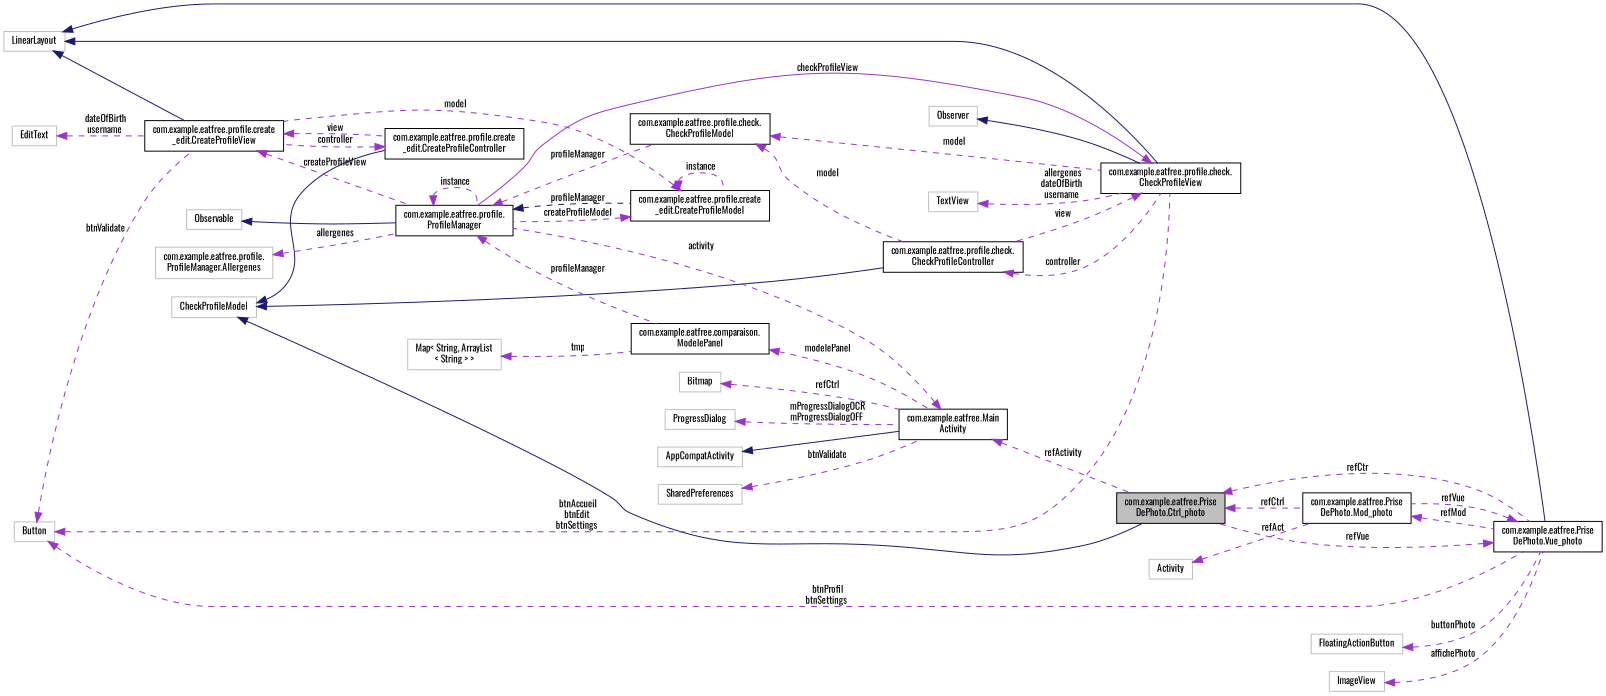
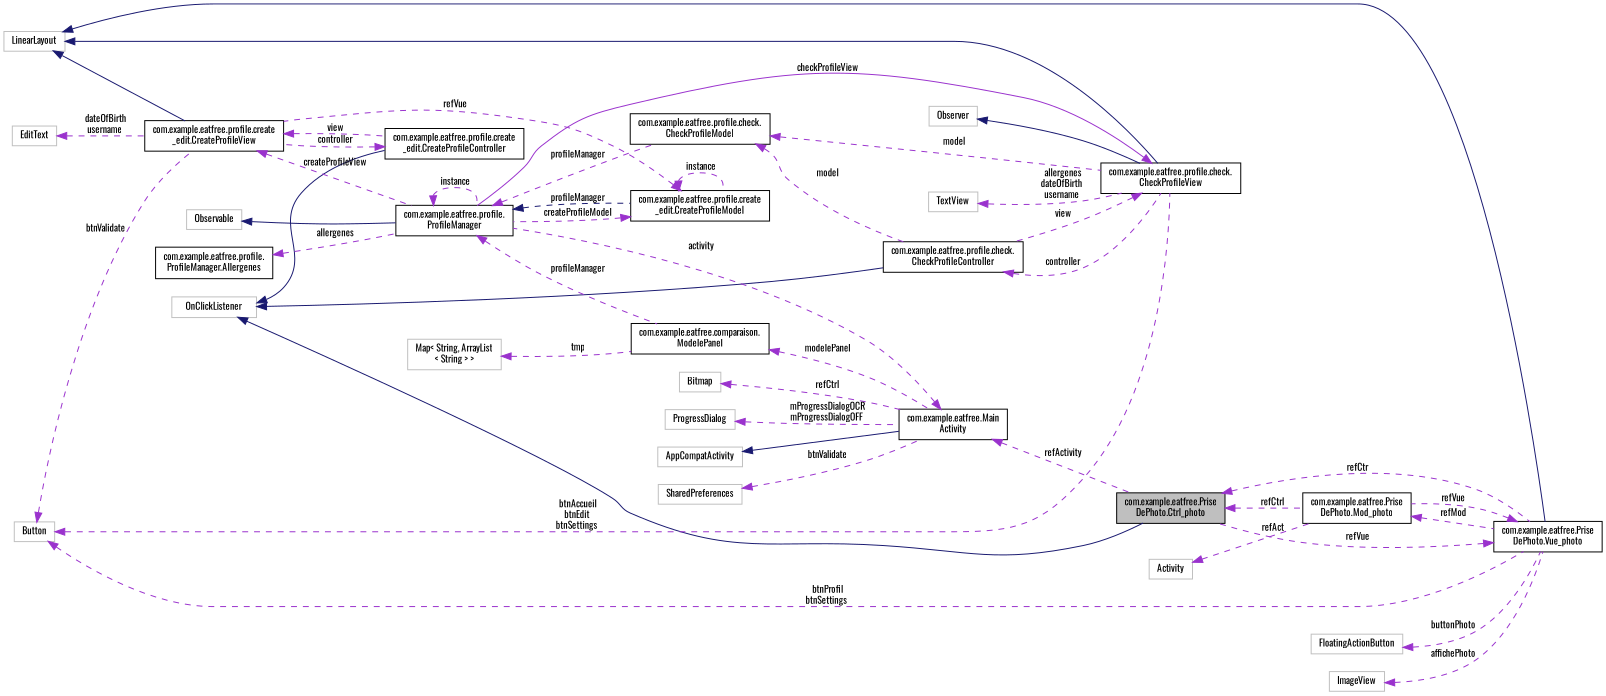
  digraph {
    fontname=Oswald
    rankdir=LR
    node [color=grey75 fillcolor=white fontname=Oswald fontsize=10 shape=record style=filled]
    edge [color=darkorchid3 dir=back fontname=Oswald fontsize=10 labelfontname=Helvetica labelfontsize=10 style=dashed]
    n1 [color=black fillcolor=grey75 fontcolor=black height=0.2 label="com.example.eatfree.Prise\lDePhoto.Ctrl_photo" width=0.4]
    n2 [color=black height=0.2 label="com.example.eatfree.Prise\lDePhoto.Mod_photo" width=0.4]
    n3 [color=black height=0.2 label="com.example.eatfree.Prise\lDePhoto.Vue_photo" width=0.4]
-   n4 [height=0.2 label=CheckProfileModel width=0.4]
+   n4 [height=0.2 label=OnClickListener width=0.4]
    n5 [color=black height=0.2 label="com.example.eatfree.profile.create\l_edit.CreateProfileController" width=0.4]
    n6 [color=black height=0.2 label="com.example.eatfree.profile.check.\lCheckProfileController" width=0.4]
    n7 [color=black height=0.2 label="com.example.eatfree.profile.create\l_edit.CreateProfileView" width=0.4]
    n8 [color=black height=0.2 label="com.example.eatfree.profile.check.\lCheckProfileView" width=0.4]
    n9 [height=0.2 label=Activity width=0.4]
    n10 [height=0.2 label=LinearLayout width=0.4]
    n11 [color=black height=0.2 label="com.example.eatfree.profile.\lProfileManager" width=0.4]
    n12 [height=0.2 label=Button width=0.4]
    n13 [height=0.2 label=FloatingActionButton width=0.4]
    n14 [height=0.2 label=ImageView width=0.4]
    n15 [color=black height=0.2 label="com.example.eatfree.Main\lActivity" width=0.4]
    n16 [color=black height=0.2 label="com.example.eatfree.comparaison.\lModelePanel" width=0.4]
    n17 [color=black height=0.2 label="com.example.eatfree.profile.create\l_edit.CreateProfileModel" width=0.4]
    n18 [color=black height=0.2 label="com.example.eatfree.profile.check.\lCheckProfileModel" width=0.4]
    n19 [height=0.2 label=AppCompatActivity width=0.4]
    n20 [height=0.2 label=SharedPreferences width=0.4]
    n21 [height=0.2 label="Map\< String, ArrayList\l\< String \> \>" width=0.4]
    n22 [height=0.2 label=Observable width=0.4]
    n23 [height=0.2 label=EditText width=0.4]
    n24 [height=0.2 label=Observer width=0.4]
    n25 [height=0.2 label=TextView width=0.4]
-   n26 [height=0.2 label="com.example.eatfree.profile.\lProfileManager.Allergenes" width=0.4]
+   n26 [color=black height=0.2 label="com.example.eatfree.profile.\lProfileManager.Allergenes" width=0.4]
    n27 [height=0.2 label=Bitmap width=0.4]
    n28 [height=0.2 label=ProgressDialog width=0.4]
    n1 -> n2 [label=" refCtrl"]
    n1 -> n3 [label=" refCtr"]
    n2 -> n3 [label=" refMod"]
    n3 -> n1 [label=" refVue"]
    n3 -> n2 [label=" refVue"]
    n4 -> n1 [color=midnightblue style=solid]
    n4 -> n5 [color=midnightblue style=solid]
    n4 -> n6 [color=midnightblue style=solid]
    n5 -> n7 [label=" controller"]
    n6 -> n8 [label=" controller"]
    n7 -> n5 [label=" view"]
    n7 -> n11 [label=" createProfileView"]
    n8 -> n6 [label=" view"]
    n8 -> n11 [label=" checkProfileView" style=solid]
    n9 -> n2 [label=" refAct"]
    n10 -> n3 [color=midnightblue style=solid]
    n10 -> n7 [color=midnightblue style=solid]
    n10 -> n8 [color=midnightblue style=solid]
    n11 -> n11 [label=" instance"]
    n11 -> n16 [label=" profileManager"]
    n11 -> n17 [color=midnightblue label=" profileManager"]
    n11 -> n18 [label=" profileManager"]
    n12 -> n3 [label=" btnProfil\nbtnSettings"]
    n12 -> n7 [label=" btnValidate"]
    n12 -> n8 [label=" btnAccueil\nbtnEdit\nbtnSettings"]
    n13 -> n3 [label=" buttonPhoto"]
    n14 -> n3 [label=" affichePhoto"]
    n15 -> n1 [label=" refActivity"]
    n15 -> n11 [label=" activity"]
    n16 -> n15 [label=" modelePanel"]
-   n17 -> n7 [label=" model"]
+   n17 -> n7 [label=" refVue"]
    n17 -> n11 [label=" createProfileModel"]
    n17 -> n17 [label=" instance"]
    n18 -> n6 [label=" model"]
    n18 -> n8 [label=" model"]
    n19 -> n15 [color=midnightblue style=solid]
    n20 -> n15 [label=" btnValidate"]
    n21 -> n16 [label=" tmp"]
    n22 -> n11 [color=midnightblue style=solid]
    n23 -> n7 [label=" dateOfBirth\nusername"]
    n24 -> n8 [color=midnightblue style=solid]
    n25 -> n8 [label=" allergenes\ndateOfBirth\nusername"]
    n26 -> n11 [label=" allergenes"]
    n27 -> n15 [label=" refCtrl"]
    n28 -> n15 [label=" mProgressDialogOCR\nmProgressDialogOFF"]
  }
